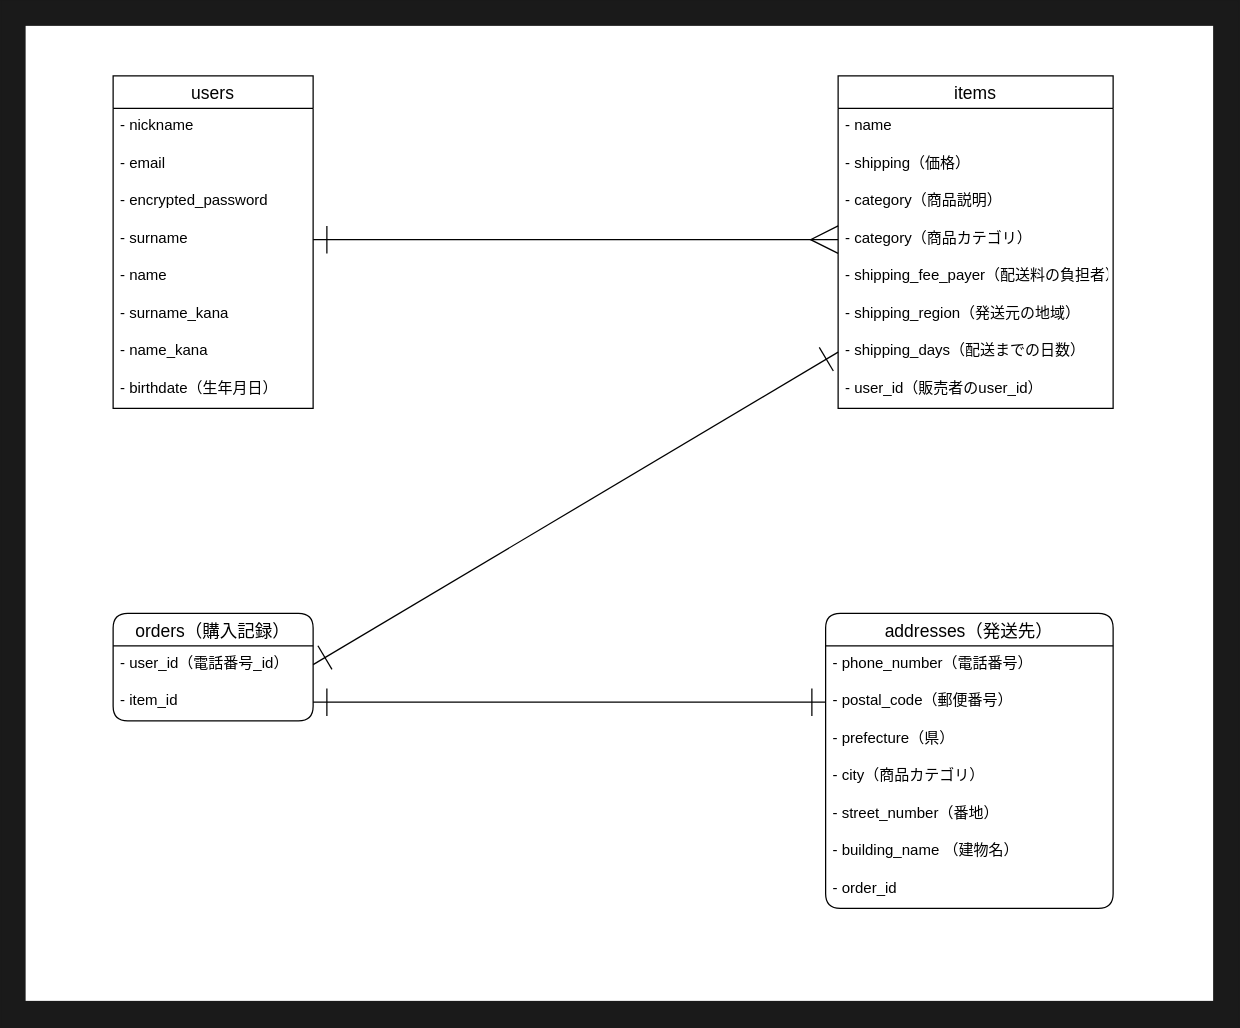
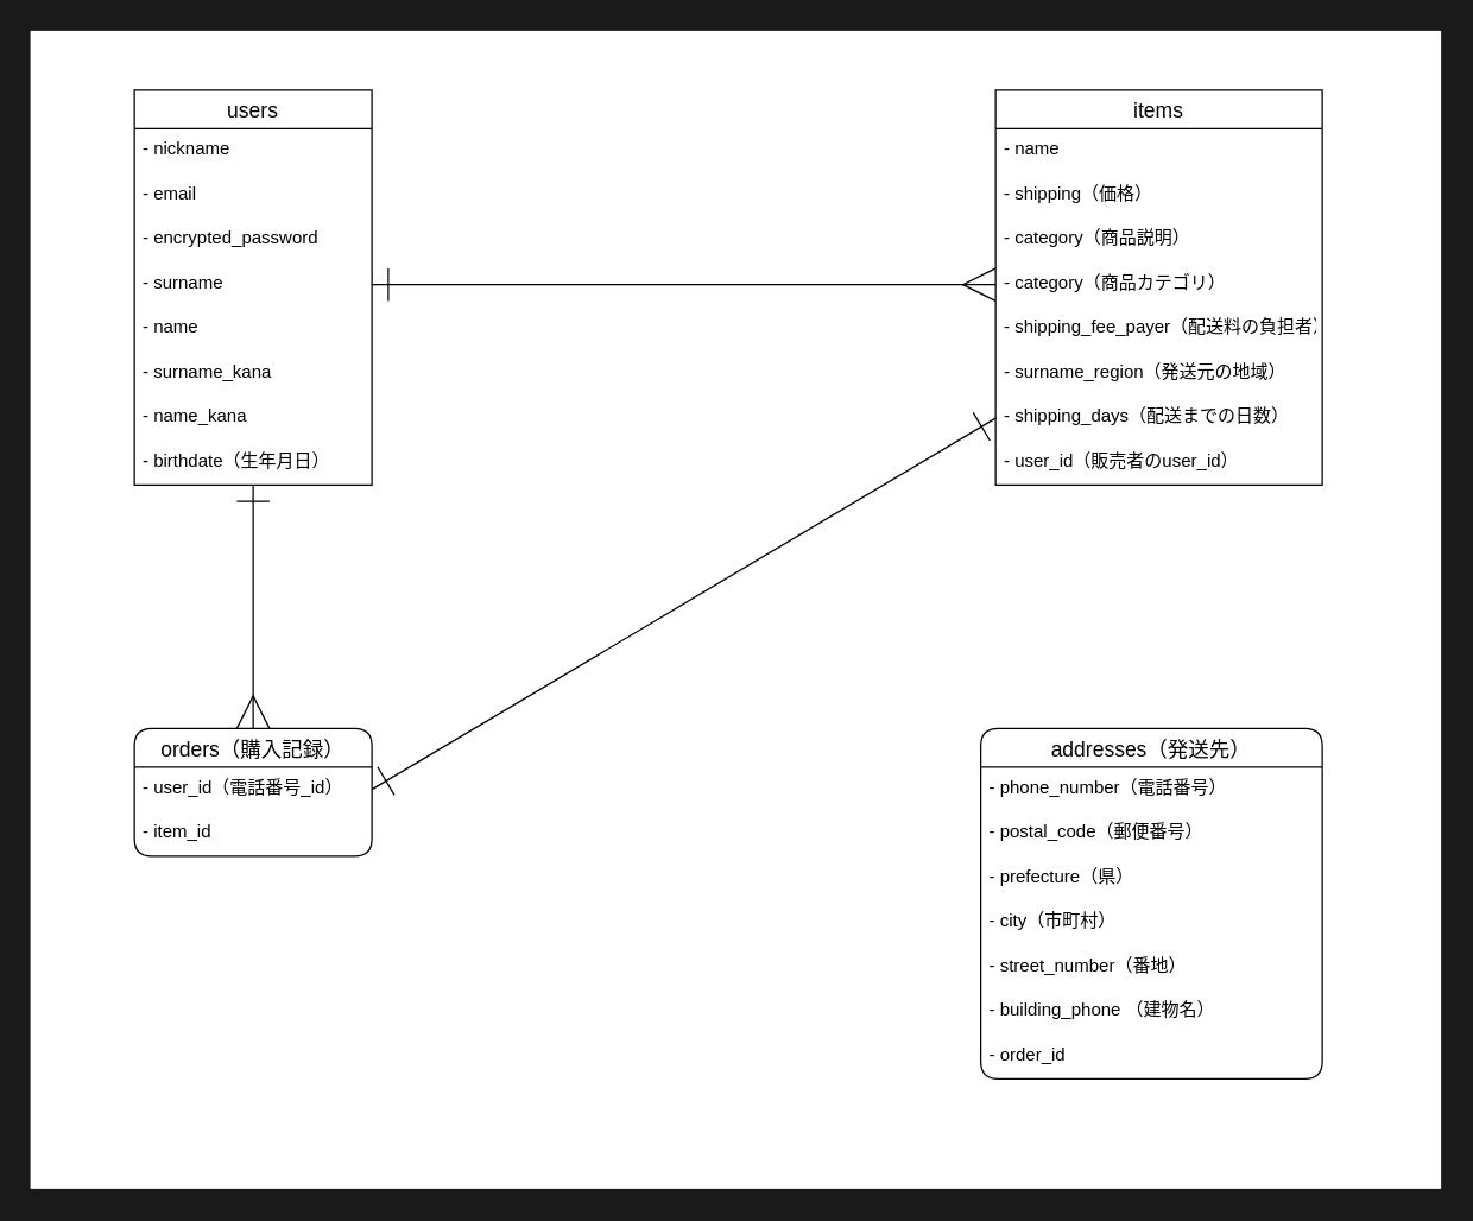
  <mxCell id="0" />
  <mxCell id="1" parent="0" />
  <mxCell id="2" value="" style="rounded=0;whiteSpace=wrap;html=1;strokeColor=none;gradientColor=none;fillColor=#FFFFFF;" vertex="1" parent="1"><mxGeometry x="20" y="20" width="950" height="780" as="geometry" /></mxCell>
  <mxCell id="3" value="users" style="swimlane;fontStyle=0;childLayout=stackLayout;horizontal=1;startSize=26;horizontalStack=0;resizeParent=1;resizeParentMax=0;resizeLast=0;collapsible=1;marginBottom=0;align=center;fontSize=14;" parent="1" vertex="1"><mxGeometry x="90" y="60" width="160" height="266" as="geometry" /></mxCell>
  <mxCell id="4" value="- nickname        " style="text;strokeColor=none;fillColor=none;spacingLeft=4;spacingRight=4;overflow=hidden;rotatable=0;points=[[0,0.5],[1,0.5]];portConstraint=eastwest;fontSize=12;" parent="3" vertex="1"><mxGeometry y="26" width="160" height="30" as="geometry" /></mxCell>
  <mxCell id="5" value="- email" style="text;strokeColor=none;fillColor=none;spacingLeft=4;spacingRight=4;overflow=hidden;rotatable=0;points=[[0,0.5],[1,0.5]];portConstraint=eastwest;fontSize=12;" parent="3" vertex="1"><mxGeometry y="56" width="160" height="30" as="geometry" /></mxCell>
  <mxCell id="6" value="- encrypted_password" style="text;strokeColor=none;fillColor=none;spacingLeft=4;spacingRight=4;overflow=hidden;rotatable=0;points=[[0,0.5],[1,0.5]];portConstraint=eastwest;fontSize=12;" parent="3" vertex="1"><mxGeometry y="86" width="160" height="30" as="geometry" /></mxCell>
  <mxCell id="7" value="- surname" style="text;strokeColor=none;fillColor=none;spacingLeft=4;spacingRight=4;overflow=hidden;rotatable=0;points=[[0,0.5],[1,0.5]];portConstraint=eastwest;fontSize=12;" parent="3" vertex="1"><mxGeometry y="116" width="160" height="30" as="geometry" /></mxCell>
  <mxCell id="8" value="- name" style="text;strokeColor=none;fillColor=none;spacingLeft=4;spacingRight=4;overflow=hidden;rotatable=0;points=[[0,0.5],[1,0.5]];portConstraint=eastwest;fontSize=12;" parent="3" vertex="1"><mxGeometry y="146" width="160" height="30" as="geometry" /></mxCell>
  <mxCell id="9" value="- surname_kana" style="text;strokeColor=none;fillColor=none;spacingLeft=4;spacingRight=4;overflow=hidden;rotatable=0;points=[[0,0.5],[1,0.5]];portConstraint=eastwest;fontSize=12;" parent="3" vertex="1"><mxGeometry y="176" width="160" height="30" as="geometry" /></mxCell>
  <mxCell id="10" value="- name_kana" style="text;strokeColor=none;fillColor=none;spacingLeft=4;spacingRight=4;overflow=hidden;rotatable=0;points=[[0,0.5],[1,0.5]];portConstraint=eastwest;fontSize=12;" parent="3" vertex="1"><mxGeometry y="206" width="160" height="30" as="geometry" /></mxCell>
  <mxCell id="11" value="- birthdate（生年月日）" style="text;strokeColor=none;fillColor=none;spacingLeft=4;spacingRight=4;overflow=hidden;rotatable=0;points=[[0,0.5],[1,0.5]];portConstraint=eastwest;fontSize=12;" parent="3" vertex="1"><mxGeometry y="236" width="160" height="30" as="geometry" /></mxCell>
  <mxCell id="12" value="items" style="swimlane;fontStyle=0;childLayout=stackLayout;horizontal=1;startSize=26;horizontalStack=0;resizeParent=1;resizeParentMax=0;resizeLast=0;collapsible=1;marginBottom=0;align=center;fontSize=14;" parent="1" vertex="1"><mxGeometry x="670" y="60" width="220" height="266" as="geometry" /></mxCell>
  <mxCell id="13" value="- name" style="text;strokeColor=none;fillColor=none;spacingLeft=4;spacingRight=4;overflow=hidden;rotatable=0;points=[[0,0.5],[1,0.5]];portConstraint=eastwest;fontSize=12;labelBackgroundColor=none;" parent="12" vertex="1"><mxGeometry y="26" width="220" height="30" as="geometry" /></mxCell>
  <mxCell id="14" value="- shipping（価格）" style="text;spacingLeft=4;spacingRight=4;overflow=hidden;rotatable=0;points=[[0,0.5],[1,0.5]];portConstraint=eastwest;fontSize=12;labelBackgroundColor=none;fillColor=none;" parent="12" vertex="1"><mxGeometry y="56" width="220" height="30" as="geometry" /></mxCell>
  <mxCell id="15" value="- category（商品説明）" style="text;spacingLeft=4;spacingRight=4;overflow=hidden;rotatable=0;points=[[0,0.5],[1,0.5]];portConstraint=eastwest;fontSize=12;labelBackgroundColor=none;fillColor=none;" parent="12" vertex="1"><mxGeometry y="86" width="220" height="30" as="geometry" /></mxCell>
  <mxCell id="16" value="- category（商品カテゴリ）" style="text;spacingLeft=4;spacingRight=4;overflow=hidden;rotatable=0;points=[[0,0.5],[1,0.5]];portConstraint=eastwest;fontSize=12;labelBackgroundColor=none;fillColor=none;" parent="12" vertex="1"><mxGeometry y="116" width="220" height="30" as="geometry" /></mxCell>
  <mxCell id="17" value="- shipping_fee_payer（配送料の負担者）" style="text;spacingLeft=4;spacingRight=4;overflow=hidden;rotatable=0;points=[[0,0.5],[1,0.5]];portConstraint=eastwest;fontSize=12;labelBackgroundColor=none;fillColor=none;" parent="12" vertex="1"><mxGeometry y="146" width="220" height="30" as="geometry" /></mxCell>
- <mxCell id="18" value="- shipping_region（発送元の地域）" style="text;spacingLeft=4;spacingRight=4;overflow=hidden;rotatable=0;points=[[0,0.5],[1,0.5]];portConstraint=eastwest;fontSize=12;labelBackgroundColor=none;fillColor=none;" parent="12" vertex="1"><mxGeometry y="176" width="220" height="30" as="geometry" /></mxCell>
+ <mxCell id="18" value="- surname_region（発送元の地域）" style="text;spacingLeft=4;spacingRight=4;overflow=hidden;rotatable=0;points=[[0,0.5],[1,0.5]];portConstraint=eastwest;fontSize=12;labelBackgroundColor=none;fillColor=none;" parent="12" vertex="1"><mxGeometry y="176" width="220" height="30" as="geometry" /></mxCell>
  <mxCell id="19" value="- shipping_days（配送までの日数）" style="text;spacingLeft=4;spacingRight=4;overflow=hidden;rotatable=0;points=[[0,0.5],[1,0.5]];portConstraint=eastwest;fontSize=12;labelBackgroundColor=none;fillColor=none;" parent="12" vertex="1"><mxGeometry y="206" width="220" height="30" as="geometry" /></mxCell>
  <mxCell id="20" value="- user_id（販売者のuser_id）" style="text;spacingLeft=4;spacingRight=4;overflow=hidden;rotatable=0;points=[[0,0.5],[1,0.5]];portConstraint=eastwest;fontSize=12;labelBackgroundColor=none;fillColor=none;" parent="12" vertex="1"><mxGeometry y="236" width="220" height="30" as="geometry" /></mxCell>
+ <mxCell id="21" style="edgeStyle=none;html=1;exitX=0.5;exitY=0;exitDx=0;exitDy=0;startArrow=ERmany;startFill=0;endArrow=ERone;endFill=0;startSize=20;endSize=20;" parent="1" source="22" target="11" edge="1"><mxGeometry relative="1" as="geometry" /></mxCell>
  <mxCell id="22" value="orders（購入記録）" style="swimlane;fontStyle=0;childLayout=stackLayout;horizontal=1;startSize=26;horizontalStack=0;resizeParent=1;resizeParentMax=0;resizeLast=0;collapsible=1;marginBottom=0;align=center;fontSize=14;rounded=1;fillColor=default;" parent="1" vertex="1"><mxGeometry x="90" y="490" width="160" height="86" as="geometry" /></mxCell>
  <mxCell id="23" value="- user_id（電話番号_id）" style="text;strokeColor=none;fillColor=none;spacingLeft=4;spacingRight=4;overflow=hidden;rotatable=0;points=[[0,0.5],[1,0.5]];portConstraint=eastwest;fontSize=12;" parent="22" vertex="1"><mxGeometry y="26" width="160" height="30" as="geometry" /></mxCell>
  <mxCell id="24" value="- item_id" style="text;strokeColor=none;fillColor=none;spacingLeft=4;spacingRight=4;overflow=hidden;rotatable=0;points=[[0,0.5],[1,0.5]];portConstraint=eastwest;fontSize=12;rounded=1;" parent="22" vertex="1"><mxGeometry y="56" width="160" height="30" as="geometry" /></mxCell>
  <mxCell id="25" value="addresses（発送先）" style="swimlane;fontStyle=0;childLayout=stackLayout;horizontal=1;startSize=26;horizontalStack=0;resizeParent=1;resizeParentMax=0;resizeLast=0;collapsible=1;marginBottom=0;align=center;fontSize=14;rounded=1;" parent="1" vertex="1"><mxGeometry x="660" y="490" width="230" height="236" as="geometry" /></mxCell>
  <mxCell id="26" value="- phone_number（電話番号）" style="text;strokeColor=none;fillColor=none;spacingLeft=4;spacingRight=4;overflow=hidden;rotatable=0;points=[[0,0.5],[1,0.5]];portConstraint=eastwest;fontSize=12;rounded=1;" parent="25" vertex="1"><mxGeometry y="26" width="230" height="30" as="geometry" /></mxCell>
  <mxCell id="27" value="- postal_code（郵便番号）" style="text;strokeColor=none;fillColor=none;spacingLeft=4;spacingRight=4;overflow=hidden;rotatable=0;points=[[0,0.5],[1,0.5]];portConstraint=eastwest;fontSize=12;rounded=1;" parent="25" vertex="1"><mxGeometry y="56" width="230" height="30" as="geometry" /></mxCell>
  <mxCell id="28" value="- prefecture（県）" style="text;strokeColor=none;fillColor=none;spacingLeft=4;spacingRight=4;overflow=hidden;rotatable=0;points=[[0,0.5],[1,0.5]];portConstraint=eastwest;fontSize=12;rounded=1;" parent="25" vertex="1"><mxGeometry y="86" width="230" height="30" as="geometry" /></mxCell>
- <mxCell id="29" value="- city（商品カテゴリ）" style="text;strokeColor=none;fillColor=none;spacingLeft=4;spacingRight=4;overflow=hidden;rotatable=0;points=[[0,0.5],[1,0.5]];portConstraint=eastwest;fontSize=12;rounded=1;" parent="25" vertex="1"><mxGeometry y="116" width="230" height="30" as="geometry" /></mxCell>
+ <mxCell id="29" value="- city（市町村）" style="text;strokeColor=none;fillColor=none;spacingLeft=4;spacingRight=4;overflow=hidden;rotatable=0;points=[[0,0.5],[1,0.5]];portConstraint=eastwest;fontSize=12;rounded=1;" parent="25" vertex="1"><mxGeometry y="116" width="230" height="30" as="geometry" /></mxCell>
  <mxCell id="30" value="- street_number（番地）" style="text;strokeColor=none;fillColor=none;spacingLeft=4;spacingRight=4;overflow=hidden;rotatable=0;points=[[0,0.5],[1,0.5]];portConstraint=eastwest;fontSize=12;rounded=1;" parent="25" vertex="1"><mxGeometry y="146" width="230" height="30" as="geometry" /></mxCell>
- <mxCell id="31" value="- building_name （建物名）" style="text;strokeColor=none;fillColor=none;spacingLeft=4;spacingRight=4;overflow=hidden;rotatable=0;points=[[0,0.5],[1,0.5]];portConstraint=eastwest;fontSize=12;" vertex="1" parent="25"><mxGeometry y="176" width="230" height="30" as="geometry" /></mxCell>
+ <mxCell id="31" value="- building_phone （建物名）" style="text;strokeColor=none;fillColor=none;spacingLeft=4;spacingRight=4;overflow=hidden;rotatable=0;points=[[0,0.5],[1,0.5]];portConstraint=eastwest;fontSize=12;" vertex="1" parent="25"><mxGeometry y="176" width="230" height="30" as="geometry" /></mxCell>
  <mxCell id="32" value="- order_id" style="text;strokeColor=none;fillColor=none;spacingLeft=4;spacingRight=4;overflow=hidden;rotatable=0;points=[[0,0.5],[1,0.5]];portConstraint=eastwest;fontSize=12;rounded=1;" parent="25" vertex="1"><mxGeometry y="206" width="230" height="30" as="geometry" /></mxCell>
- <mxCell id="33" style="edgeStyle=none;html=1;exitX=1;exitY=0.5;exitDx=0;exitDy=0;entryX=0;entryY=0.5;entryDx=0;entryDy=0;endArrow=ERone;endFill=0;startArrow=ERone;startFill=0;endSize=20;startSize=20;" parent="1" source="24" target="27" edge="1"><mxGeometry relative="1" as="geometry" /></mxCell>
  <mxCell id="34" style="edgeStyle=none;html=1;exitX=0;exitY=0.5;exitDx=0;exitDy=0;entryX=1;entryY=0.5;entryDx=0;entryDy=0;startArrow=ERone;startFill=0;endArrow=ERone;endFill=0;startSize=20;endSize=20;" parent="1" source="19" target="23" edge="1"><mxGeometry relative="1" as="geometry" /></mxCell>
  <mxCell id="35" style="edgeStyle=none;html=1;exitX=0;exitY=0.5;exitDx=0;exitDy=0;entryX=1;entryY=0.5;entryDx=0;entryDy=0;startArrow=ERmany;startFill=0;endArrow=ERone;endFill=0;startSize=20;endSize=20;" parent="1" source="16" target="7" edge="1"><mxGeometry relative="1" as="geometry" /></mxCell>
